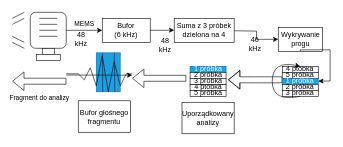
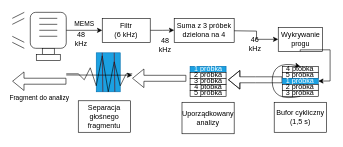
  <mxCell id="0" />
  <mxCell id="1" parent="0" />
  <mxCell id="2" value="" style="rounded=0;whiteSpace=wrap;html=1;fillColor=#1ba1e2;fontColor=#ffffff;strokeColor=#006EAF;" parent="1" vertex="1"><mxGeometry x="160" y="87.5" width="40" height="65" as="geometry" /></mxCell>
  <mxCell id="3" value="" style="endArrow=classic;html=1;rounded=0;" parent="1" edge="1"><mxGeometry width="50" height="50" relative="1" as="geometry"><mxPoint x="110" y="124.5" as="sourcePoint" /><mxPoint x="220" y="124.87" as="targetPoint" /></mxGeometry></mxCell>
  <mxCell id="4" value="" style="rounded=1;whiteSpace=wrap;html=1;" parent="1" vertex="1"><mxGeometry x="50" y="20" width="60" height="60" as="geometry" /></mxCell>
  <mxCell id="5" value="" style="rounded=0;whiteSpace=wrap;html=1;" parent="1" vertex="1"><mxGeometry x="70" y="80" width="20" height="10" as="geometry" /></mxCell>
  <mxCell id="6" value="" style="rounded=0;whiteSpace=wrap;html=1;" parent="1" vertex="1"><mxGeometry x="60" y="90" width="40" height="10" as="geometry" /></mxCell>
  <mxCell id="7" value="" style="endArrow=none;html=1;rounded=0;" parent="1" edge="1"><mxGeometry width="50" height="50" relative="1" as="geometry"><mxPoint x="65" y="30" as="sourcePoint" /><mxPoint x="95" y="30" as="targetPoint" /></mxGeometry></mxCell>
  <mxCell id="8" value="" style="endArrow=none;html=1;rounded=0;" parent="1" edge="1"><mxGeometry width="50" height="50" relative="1" as="geometry"><mxPoint x="65" y="40" as="sourcePoint" /><mxPoint x="95" y="40" as="targetPoint" /></mxGeometry></mxCell>
  <mxCell id="9" value="" style="endArrow=none;html=1;rounded=0;" parent="1" edge="1"><mxGeometry width="50" height="50" relative="1" as="geometry"><mxPoint x="65" y="49.93" as="sourcePoint" /><mxPoint x="95" y="49.93" as="targetPoint" /></mxGeometry></mxCell>
  <mxCell id="10" value="" style="endArrow=none;html=1;rounded=0;" parent="1" edge="1"><mxGeometry width="50" height="50" relative="1" as="geometry"><mxPoint x="65" y="59.93" as="sourcePoint" /><mxPoint x="95" y="59.93" as="targetPoint" /></mxGeometry></mxCell>
  <mxCell id="11" value="" style="endArrow=none;html=1;rounded=0;" parent="1" edge="1"><mxGeometry width="50" height="50" relative="1" as="geometry"><mxPoint x="20" y="70" as="sourcePoint" /><mxPoint x="40" y="80" as="targetPoint" /></mxGeometry></mxCell>
  <mxCell id="12" value="" style="endArrow=none;html=1;rounded=0;" parent="1" edge="1"><mxGeometry width="50" height="50" relative="1" as="geometry"><mxPoint x="20" y="30" as="sourcePoint" /><mxPoint x="40" y="20" as="targetPoint" /></mxGeometry></mxCell>
  <mxCell id="13" value="" style="endArrow=none;html=1;rounded=0;" parent="1" edge="1"><mxGeometry width="50" height="50" relative="1" as="geometry"><mxPoint x="20" y="60" as="sourcePoint" /><mxPoint x="40" y="70" as="targetPoint" /></mxGeometry></mxCell>
  <mxCell id="14" value="" style="endArrow=none;html=1;rounded=0;" parent="1" edge="1"><mxGeometry width="50" height="50" relative="1" as="geometry"><mxPoint x="20" y="40" as="sourcePoint" /><mxPoint x="40" y="30" as="targetPoint" /></mxGeometry></mxCell>
  <mxCell id="15" value="MEMS" style="endArrow=classic;html=1;rounded=0;exitX=1;exitY=0.5;exitDx=0;exitDy=0;" parent="1" source="4" edge="1"><mxGeometry y="10" width="50" height="50" relative="1" as="geometry"><mxPoint x="120" y="100" as="sourcePoint" /><mxPoint x="170" y="50" as="targetPoint" /><mxPoint as="offset" /></mxGeometry></mxCell>
  <mxCell id="16" style="edgeStyle=orthogonalEdgeStyle;rounded=0;orthogonalLoop=1;jettySize=auto;html=1;exitX=1;exitY=0.5;exitDx=0;exitDy=0;" parent="1" source="17" edge="1"><mxGeometry relative="1" as="geometry"><mxPoint x="290" y="49.741" as="targetPoint" /></mxGeometry></mxCell>
- <mxCell id="17" value="Bufor &lt;br&gt;(6 kHz)" style="rounded=0;whiteSpace=wrap;html=1;" parent="1" vertex="1"><mxGeometry x="170" y="30" width="80" height="40" as="geometry" /></mxCell>
+ <mxCell id="17" value="Filtr &lt;br&gt;(6 kHz)" style="rounded=0;whiteSpace=wrap;html=1;" parent="1" vertex="1"><mxGeometry x="170" y="30" width="80" height="40" as="geometry" /></mxCell>
  <mxCell id="18" style="edgeStyle=orthogonalEdgeStyle;rounded=0;orthogonalLoop=1;jettySize=auto;html=1;exitX=0;exitY=0.25;exitDx=0;exitDy=0;shape=flexArrow;" parent="1" source="21" edge="1"><mxGeometry relative="1" as="geometry"><mxPoint x="80" y="220" as="sourcePoint" /><mxPoint x="380" y="132.5" as="targetPoint" /></mxGeometry></mxCell>
  <mxCell id="19" value="4 ptóbka" style="rounded=0;whiteSpace=wrap;html=1;" parent="1" vertex="1"><mxGeometry x="470.25" y="110" width="60" height="10" as="geometry" /></mxCell>
  <mxCell id="20" value="5 próbka" style="rounded=0;whiteSpace=wrap;html=1;" parent="1" vertex="1"><mxGeometry x="470.25" y="120" width="60" height="10" as="geometry" /></mxCell>
  <mxCell id="21" value="1 próbka" style="rounded=0;whiteSpace=wrap;html=1;fillColor=#1ba1e2;fontColor=#ffffff;strokeColor=#006EAF;" parent="1" vertex="1"><mxGeometry x="470.25" y="130" width="60" height="10" as="geometry" /></mxCell>
  <mxCell id="22" value="2 próbka" style="rounded=0;whiteSpace=wrap;html=1;" parent="1" vertex="1"><mxGeometry x="470.25" y="140" width="60" height="10" as="geometry" /></mxCell>
  <mxCell id="23" value="3 próbka" style="rounded=0;whiteSpace=wrap;html=1;" parent="1" vertex="1"><mxGeometry x="470.25" y="150" width="60" height="10" as="geometry" /></mxCell>
  <mxCell id="24" value="" style="endArrow=classic;html=1;rounded=0;exitX=0.5;exitY=1;exitDx=0;exitDy=0;entryX=0.5;entryY=0;entryDx=0;entryDy=0;curved=1;" parent="1" source="23" target="19" edge="1"><mxGeometry width="50" height="50" relative="1" as="geometry"><mxPoint x="533.5" y="180" as="sourcePoint" /><mxPoint x="583.5" y="130" as="targetPoint" /><Array as="points"><mxPoint x="453.5" y="170" /><mxPoint x="453.5" y="100" /></Array></mxGeometry></mxCell>
  <mxCell id="25" value="Wykrywanie progu" style="rounded=0;whiteSpace=wrap;html=1;" parent="1" vertex="1"><mxGeometry x="463.5" y="45" width="73.5" height="40" as="geometry" /></mxCell>
  <mxCell id="26" value="48 &lt;br&gt;kHz" style="text;html=1;align=center;verticalAlign=middle;whiteSpace=wrap;rounded=0;" parent="1" vertex="1"><mxGeometry x="120" y="50" width="30" height="30" as="geometry" /></mxCell>
+ <mxCell id="27" value="Bufor cykliczny (1,5 s)" style="rounded=0;whiteSpace=wrap;html=1;" parent="1" vertex="1"><mxGeometry x="456.75" y="170" width="87" height="50" as="geometry" /></mxCell>
  <mxCell id="28" value="48 &lt;br&gt;kHz" style="text;html=1;align=center;verticalAlign=middle;whiteSpace=wrap;rounded=0;" parent="1" vertex="1"><mxGeometry x="260" y="60" width="30" height="30" as="geometry" /></mxCell>
  <mxCell id="29" value="Suma z 3 próbek dzielona na 4" style="rounded=0;whiteSpace=wrap;html=1;" parent="1" vertex="1"><mxGeometry x="290" y="30" width="100" height="40" as="geometry" /></mxCell>
  <mxCell id="30" style="edgeStyle=orthogonalEdgeStyle;rounded=0;orthogonalLoop=1;jettySize=auto;html=1;exitX=1;exitY=0.5;exitDx=0;exitDy=0;entryX=0;entryY=0.5;entryDx=0;entryDy=0;" parent="1" target="25" edge="1"><mxGeometry relative="1" as="geometry"><mxPoint x="430" y="50.001" as="targetPoint" /><mxPoint x="390" y="50.76" as="sourcePoint" /></mxGeometry></mxCell>
  <mxCell id="31" value="46 kHz" style="text;html=1;align=center;verticalAlign=middle;whiteSpace=wrap;rounded=0;" parent="1" vertex="1"><mxGeometry x="410" y="57.5" width="30" height="30" as="geometry" /></mxCell>
  <mxCell id="32" value="" style="endArrow=classic;html=1;rounded=0;exitX=0.5;exitY=1;exitDx=0;exitDy=0;" parent="1" source="25" edge="1"><mxGeometry width="50" height="50" relative="1" as="geometry"><mxPoint x="570" y="134.5" as="sourcePoint" /><mxPoint x="530.25" y="134.66" as="targetPoint" /><Array as="points"><mxPoint x="500" y="82.5" /><mxPoint x="550" y="82.5" /><mxPoint x="550" y="134.5" /></Array></mxGeometry></mxCell>
  <mxCell id="33" value="4 ptóbka" style="rounded=0;whiteSpace=wrap;html=1;" parent="1" vertex="1"><mxGeometry x="316.5" y="140" width="60" height="10" as="geometry" /></mxCell>
  <mxCell id="34" value="5 próbka" style="rounded=0;whiteSpace=wrap;html=1;" parent="1" vertex="1"><mxGeometry x="316.5" y="150" width="60" height="10" as="geometry" /></mxCell>
  <mxCell id="35" value="1 próbka" style="rounded=0;whiteSpace=wrap;html=1;fillColor=#1ba1e2;fontColor=#ffffff;strokeColor=#006EAF;" parent="1" vertex="1"><mxGeometry x="316.5" y="110" width="60" height="10" as="geometry" /></mxCell>
  <mxCell id="36" value="2 próbka" style="rounded=0;whiteSpace=wrap;html=1;" parent="1" vertex="1"><mxGeometry x="316.5" y="120" width="60" height="10" as="geometry" /></mxCell>
  <mxCell id="37" value="3 próbka" style="rounded=0;whiteSpace=wrap;html=1;" parent="1" vertex="1"><mxGeometry x="316.5" y="130" width="60" height="10" as="geometry" /></mxCell>
  <mxCell id="38" value="Uporządkowany analizy" style="rounded=0;whiteSpace=wrap;html=1;" parent="1" vertex="1"><mxGeometry x="303" y="170" width="87" height="52.5" as="geometry" /></mxCell>
- <mxCell id="39" value="Bufor głośnego fragmentu" style="rounded=0;whiteSpace=wrap;html=1;" parent="1" vertex="1"><mxGeometry x="130" y="167.5" width="87" height="52.5" as="geometry" /></mxCell>
+ <mxCell id="39" value="Separacja głośnego fragmentu" style="rounded=0;whiteSpace=wrap;html=1;" parent="1" vertex="1"><mxGeometry x="130" y="167.5" width="87" height="52.5" as="geometry" /></mxCell>
  <mxCell id="40" style="edgeStyle=orthogonalEdgeStyle;rounded=0;orthogonalLoop=1;jettySize=auto;html=1;exitX=0;exitY=0.25;exitDx=0;exitDy=0;shape=flexArrow;" parent="1" edge="1"><mxGeometry relative="1" as="geometry"><mxPoint x="310" y="130" as="sourcePoint" /><mxPoint x="220" y="130" as="targetPoint" /></mxGeometry></mxCell>
  <mxCell id="41" value="Fragment do analizy" style="edgeStyle=orthogonalEdgeStyle;rounded=0;orthogonalLoop=1;jettySize=auto;html=1;exitX=0;exitY=0.25;exitDx=0;exitDy=0;shape=flexArrow;" parent="1" edge="1"><mxGeometry y="28" relative="1" as="geometry"><mxPoint x="110" y="134.87" as="sourcePoint" /><mxPoint x="20" y="134.87" as="targetPoint" /><mxPoint as="offset" /></mxGeometry></mxCell>
  <mxCell id="42" value="" style="endArrow=none;html=1;rounded=0;" parent="1" edge="1"><mxGeometry width="50" height="50" relative="1" as="geometry"><mxPoint x="110" y="122.5" as="sourcePoint" /><mxPoint x="220" y="122.5" as="targetPoint" /><Array as="points"><mxPoint x="130" y="122.5" /><mxPoint x="140" y="132.5" /><mxPoint x="150" y="112.5" /><mxPoint x="160" y="142.5" /><mxPoint x="170" y="92.5" /><mxPoint x="180" y="152.5" /><mxPoint x="190" y="102.5" /><mxPoint x="200" y="142.5" /><mxPoint x="210" y="122.5" /></Array></mxGeometry></mxCell>
  <mxCell id="43" value="" style="endArrow=none;html=1;rounded=0;fillColor=#a20025;strokeColor=#6F0000;" parent="1" edge="1"><mxGeometry width="50" height="50" relative="1" as="geometry"><mxPoint x="170" y="87.5" as="sourcePoint" /><mxPoint x="171" y="152.5" as="targetPoint" /></mxGeometry></mxCell>
  <mxCell id="44" value="" style="endArrow=none;html=1;rounded=0;fillColor=#a20025;strokeColor=#6F0000;" parent="1" edge="1"><mxGeometry width="50" height="50" relative="1" as="geometry"><mxPoint x="190" y="87.5" as="sourcePoint" /><mxPoint x="191" y="152.5" as="targetPoint" /></mxGeometry></mxCell>
